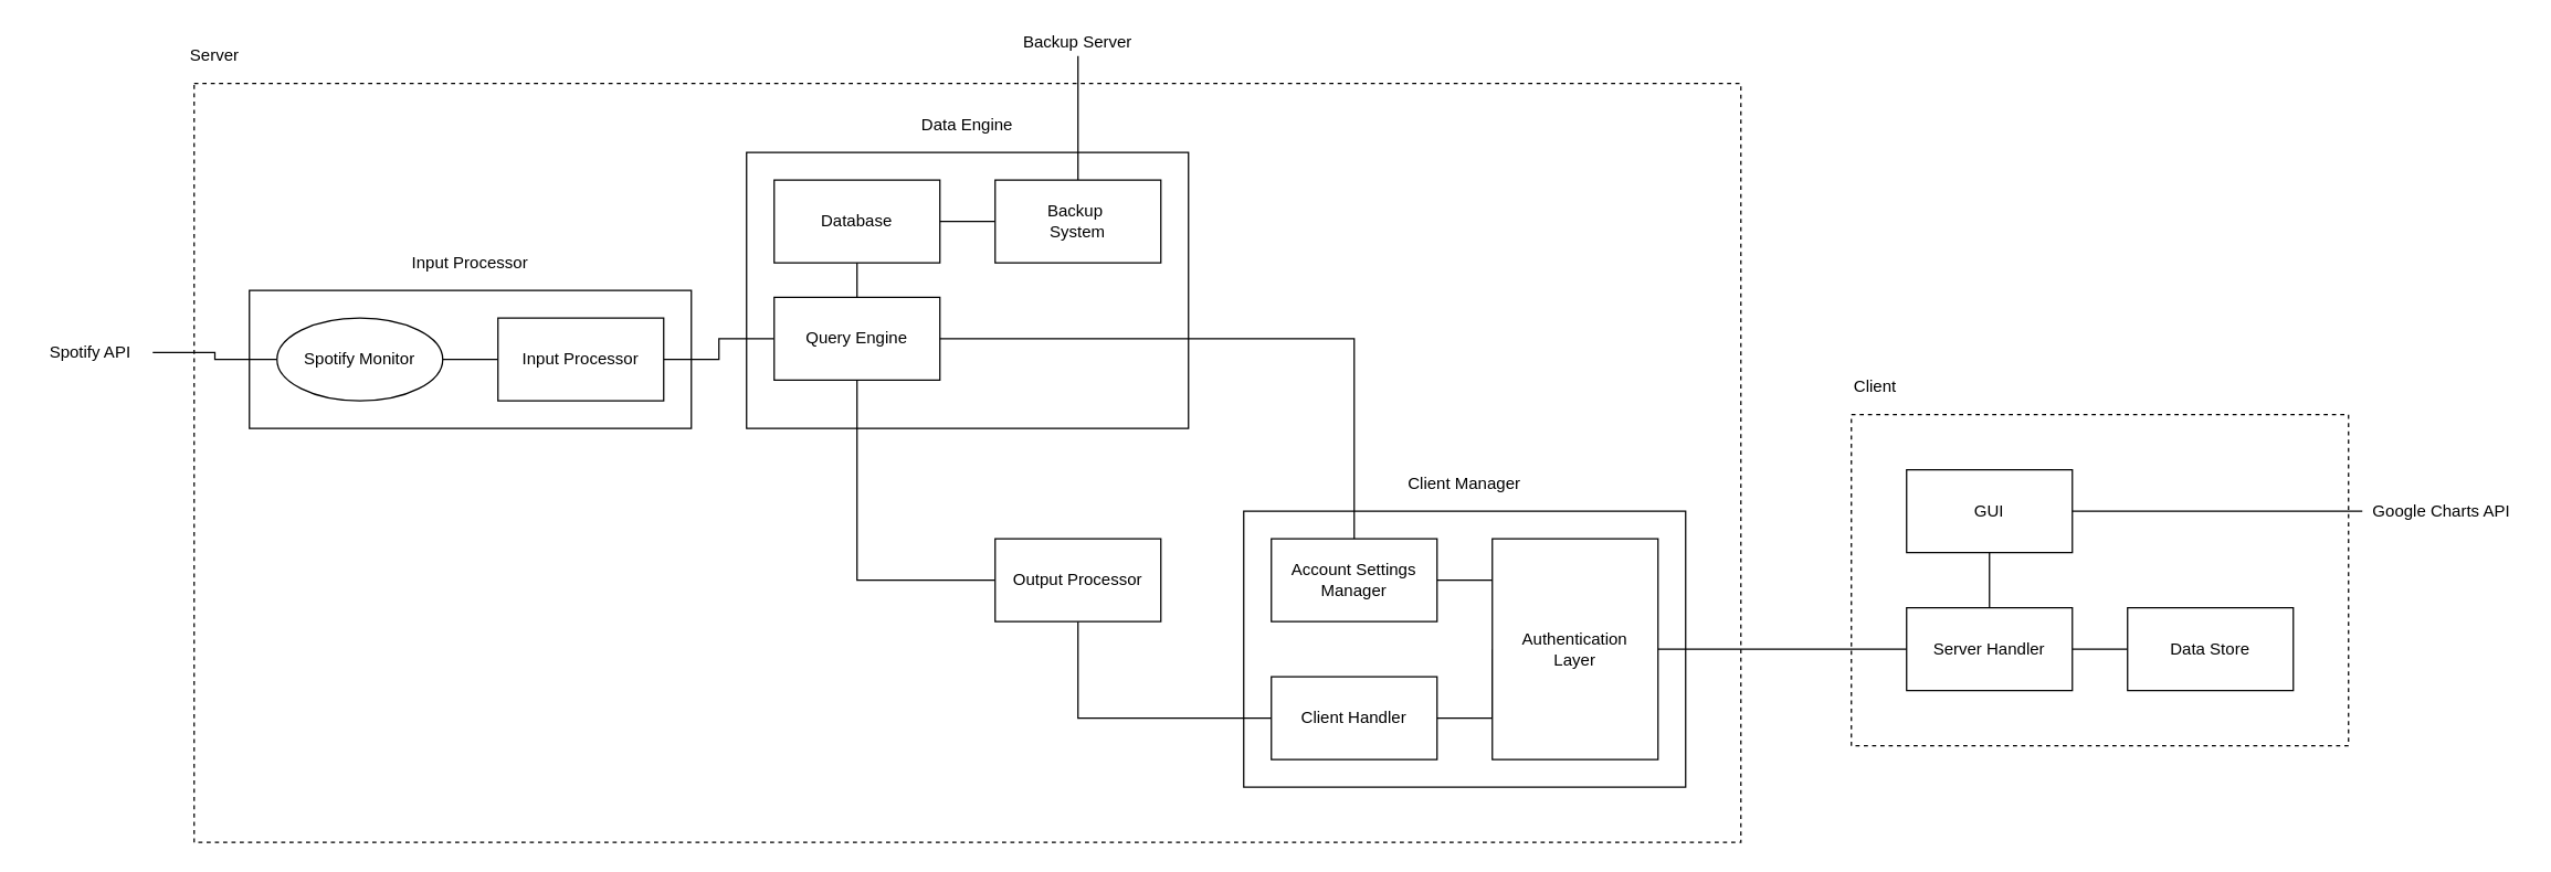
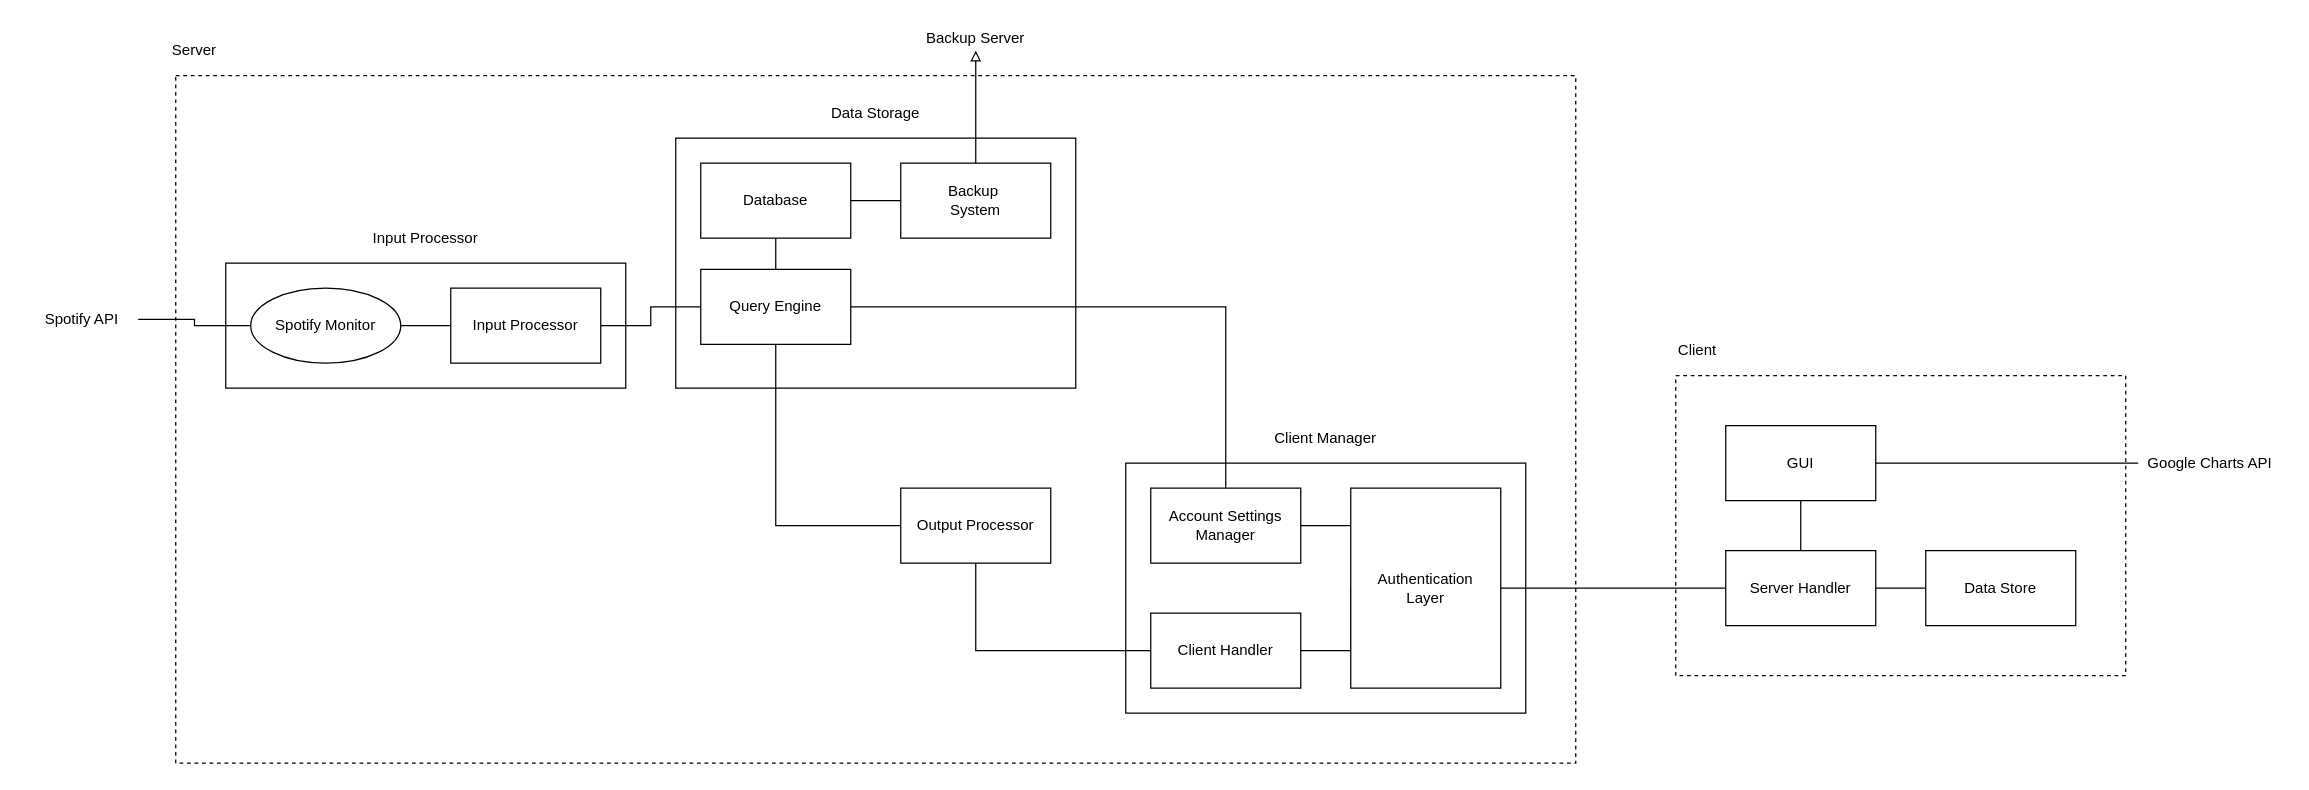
  <mxCell id="0" />
  <mxCell id="1" parent="0" />
  <mxCell id="2" value="" style="rounded=0;whiteSpace=wrap;html=1;fillColor=none;dashed=1;" parent="1" vertex="1"><mxGeometry x="140" y="60" width="1120" height="550" as="geometry" /></mxCell>
  <mxCell id="3" value="" style="rounded=0;whiteSpace=wrap;html=1;fillColor=none;" parent="1" vertex="1"><mxGeometry x="540" y="110" width="320" height="200" as="geometry" /></mxCell>
  <mxCell id="4" style="edgeStyle=orthogonalEdgeStyle;rounded=0;orthogonalLoop=1;jettySize=auto;html=1;endArrow=none;endFill=0;" parent="1" source="5" target="10" edge="1"><mxGeometry relative="1" as="geometry" /></mxCell>
  <mxCell id="5" value="Database" style="rounded=0;whiteSpace=wrap;html=1;" parent="1" vertex="1"><mxGeometry x="560" y="130" width="120" height="60" as="geometry" /></mxCell>
  <mxCell id="6" style="edgeStyle=orthogonalEdgeStyle;rounded=0;orthogonalLoop=1;jettySize=auto;html=1;entryX=0.5;entryY=1;entryDx=0;entryDy=0;endArrow=none;endFill=0;" parent="1" source="8" target="5" edge="1"><mxGeometry relative="1" as="geometry"><Array as="points"><mxPoint x="620" y="200" /><mxPoint x="620" y="200" /></Array></mxGeometry></mxCell>
  <mxCell id="7" style="edgeStyle=orthogonalEdgeStyle;rounded=0;orthogonalLoop=1;jettySize=auto;html=1;endArrow=none;endFill=0;" parent="1" source="8" target="25" edge="1"><mxGeometry relative="1" as="geometry" /></mxCell>
  <mxCell id="8" value="Query Engine" style="rounded=0;whiteSpace=wrap;html=1;" parent="1" vertex="1"><mxGeometry x="560" y="215" width="120" height="60" as="geometry" /></mxCell>
- <mxCell id="9" style="edgeStyle=orthogonalEdgeStyle;rounded=0;orthogonalLoop=1;jettySize=auto;html=1;endArrow=none;endFill=0;" parent="1" source="10" target="26" edge="1"><mxGeometry relative="1" as="geometry"><mxPoint x="780" y="60" as="targetPoint" /></mxGeometry></mxCell>
+ <mxCell id="9" style="edgeStyle=orthogonalEdgeStyle;rounded=0;orthogonalLoop=1;jettySize=auto;html=1;endArrow=block;endFill=0;" parent="1" source="10" target="26" edge="1"><mxGeometry relative="1" as="geometry"><mxPoint x="780" y="60" as="targetPoint" /></mxGeometry></mxCell>
  <mxCell id="10" value="Backup&amp;nbsp;&lt;br&gt;System" style="rounded=0;whiteSpace=wrap;html=1;" parent="1" vertex="1"><mxGeometry x="720" y="130" width="120" height="60" as="geometry" /></mxCell>
- <mxCell id="11" value="Data Engine" style="text;html=1;strokeColor=none;fillColor=none;align=center;verticalAlign=middle;whiteSpace=wrap;rounded=0;" parent="1" vertex="1"><mxGeometry x="655" y="80" width="90" height="20" as="geometry" /></mxCell>
+ <mxCell id="11" value="Data Storage" style="text;html=1;strokeColor=none;fillColor=none;align=center;verticalAlign=middle;whiteSpace=wrap;rounded=0;" parent="1" vertex="1"><mxGeometry x="655" y="80" width="90" height="20" as="geometry" /></mxCell>
  <mxCell id="12" value="" style="rounded=0;whiteSpace=wrap;html=1;fillColor=none;" parent="1" vertex="1"><mxGeometry x="900" y="370" width="320" height="200" as="geometry" /></mxCell>
  <mxCell id="13" style="edgeStyle=orthogonalEdgeStyle;rounded=0;orthogonalLoop=1;jettySize=auto;html=1;entryX=0;entryY=0.5;entryDx=0;entryDy=0;endArrow=none;endFill=0;" parent="1" source="15" target="16" edge="1"><mxGeometry relative="1" as="geometry"><Array as="points"><mxPoint x="1080" y="520" /></Array></mxGeometry></mxCell>
  <mxCell id="14" style="edgeStyle=orthogonalEdgeStyle;rounded=0;orthogonalLoop=1;jettySize=auto;html=1;endArrow=none;endFill=0;" parent="1" source="15" target="18" edge="1"><mxGeometry relative="1" as="geometry" /></mxCell>
  <mxCell id="15" value="Client Handler" style="rounded=0;whiteSpace=wrap;html=1;" parent="1" vertex="1"><mxGeometry x="920" y="490" width="120" height="60" as="geometry" /></mxCell>
  <mxCell id="16" value="Authentication&lt;br&gt;Layer" style="rounded=0;whiteSpace=wrap;html=1;" parent="1" vertex="1"><mxGeometry x="1080" y="390" width="120" height="160" as="geometry" /></mxCell>
  <mxCell id="17" style="edgeStyle=orthogonalEdgeStyle;rounded=0;orthogonalLoop=1;jettySize=auto;html=1;endArrow=none;endFill=0;" parent="1" source="18" target="8" edge="1"><mxGeometry relative="1" as="geometry" /></mxCell>
  <mxCell id="18" value="Output Processor" style="rounded=0;whiteSpace=wrap;html=1;" parent="1" vertex="1"><mxGeometry x="720" y="390" width="120" height="60" as="geometry" /></mxCell>
  <mxCell id="19" value="Client Manager" style="text;html=1;strokeColor=none;fillColor=none;align=center;verticalAlign=middle;whiteSpace=wrap;rounded=0;" parent="1" vertex="1"><mxGeometry x="1015" y="340" width="90" height="20" as="geometry" /></mxCell>
  <mxCell id="20" value="" style="rounded=0;whiteSpace=wrap;html=1;fillColor=none;" parent="1" vertex="1"><mxGeometry x="180" y="210" width="320" height="100" as="geometry" /></mxCell>
  <mxCell id="21" style="edgeStyle=orthogonalEdgeStyle;rounded=0;orthogonalLoop=1;jettySize=auto;html=1;entryX=1;entryY=0.5;entryDx=0;entryDy=0;endArrow=none;endFill=0;" parent="1" source="22" target="30" edge="1"><mxGeometry relative="1" as="geometry" /></mxCell>
  <mxCell id="22" value="Spotify Monitor" style="ellipse;whiteSpace=wrap;html=1;" parent="1" vertex="1"><mxGeometry x="200" y="230" width="120" height="60" as="geometry" /></mxCell>
  <mxCell id="23" value="Input Processor" style="text;html=1;strokeColor=none;fillColor=none;align=center;verticalAlign=middle;whiteSpace=wrap;rounded=0;" parent="1" vertex="1"><mxGeometry x="295" y="180" width="90" height="20" as="geometry" /></mxCell>
  <mxCell id="24" style="edgeStyle=orthogonalEdgeStyle;rounded=0;orthogonalLoop=1;jettySize=auto;html=1;endArrow=none;endFill=0;" parent="1" source="25" target="22" edge="1"><mxGeometry relative="1" as="geometry" /></mxCell>
  <mxCell id="25" value="Input Processor" style="rounded=0;whiteSpace=wrap;html=1;" parent="1" vertex="1"><mxGeometry x="360" y="230" width="120" height="60" as="geometry" /></mxCell>
  <mxCell id="26" value="Backup Server" style="text;html=1;strokeColor=none;fillColor=none;align=center;verticalAlign=middle;whiteSpace=wrap;rounded=0;" parent="1" vertex="1"><mxGeometry x="735" y="20" width="90" height="20" as="geometry" /></mxCell>
  <mxCell id="27" style="edgeStyle=orthogonalEdgeStyle;rounded=0;orthogonalLoop=1;jettySize=auto;html=1;endArrow=none;endFill=0;" parent="1" source="29" target="16" edge="1"><mxGeometry relative="1" as="geometry"><Array as="points"><mxPoint x="1070" y="420" /><mxPoint x="1070" y="420" /></Array></mxGeometry></mxCell>
  <mxCell id="28" style="edgeStyle=orthogonalEdgeStyle;rounded=0;orthogonalLoop=1;jettySize=auto;html=1;entryX=1;entryY=0.5;entryDx=0;entryDy=0;endArrow=none;endFill=0;exitX=0.5;exitY=0;exitDx=0;exitDy=0;" parent="1" source="29" target="8" edge="1"><mxGeometry relative="1" as="geometry" /></mxCell>
  <mxCell id="29" value="Account Settings Manager" style="rounded=0;whiteSpace=wrap;html=1;" parent="1" vertex="1"><mxGeometry x="920" y="390" width="120" height="60" as="geometry" /></mxCell>
  <mxCell id="30" value="Spotify API" style="text;html=1;strokeColor=none;fillColor=none;align=center;verticalAlign=middle;whiteSpace=wrap;rounded=0;" parent="1" vertex="1"><mxGeometry x="20" y="245" width="90" height="20" as="geometry" /></mxCell>
  <mxCell id="31" value="" style="rounded=0;whiteSpace=wrap;html=1;fillColor=none;dashed=1;" parent="1" vertex="1"><mxGeometry x="1340" y="300" width="360" height="240" as="geometry" /></mxCell>
  <mxCell id="32" style="edgeStyle=orthogonalEdgeStyle;rounded=0;orthogonalLoop=1;jettySize=auto;html=1;entryX=1;entryY=0.5;entryDx=0;entryDy=0;endArrow=none;endFill=0;" parent="1" source="35" target="16" edge="1"><mxGeometry relative="1" as="geometry" /></mxCell>
  <mxCell id="33" style="edgeStyle=orthogonalEdgeStyle;rounded=0;orthogonalLoop=1;jettySize=auto;html=1;endArrow=none;endFill=0;" parent="1" source="35" target="36" edge="1"><mxGeometry relative="1" as="geometry" /></mxCell>
  <mxCell id="34" style="edgeStyle=orthogonalEdgeStyle;rounded=0;orthogonalLoop=1;jettySize=auto;html=1;endArrow=none;endFill=0;" parent="1" source="35" target="37" edge="1"><mxGeometry relative="1" as="geometry" /></mxCell>
  <mxCell id="35" value="Server Handler" style="rounded=0;whiteSpace=wrap;html=1;" parent="1" vertex="1"><mxGeometry x="1380" y="440" width="120" height="60" as="geometry" /></mxCell>
  <mxCell id="36" value="Data Store" style="rounded=0;whiteSpace=wrap;html=1;" parent="1" vertex="1"><mxGeometry x="1540" y="440" width="120" height="60" as="geometry" /></mxCell>
  <mxCell id="37" value="GUI" style="rounded=0;whiteSpace=wrap;html=1;" parent="1" vertex="1"><mxGeometry x="1380" y="340" width="120" height="60" as="geometry" /></mxCell>
  <mxCell id="38" style="edgeStyle=orthogonalEdgeStyle;rounded=0;orthogonalLoop=1;jettySize=auto;html=1;endArrow=none;endFill=0;" parent="1" source="39" target="37" edge="1"><mxGeometry relative="1" as="geometry" /></mxCell>
  <mxCell id="39" value="Google Charts API" style="text;html=1;strokeColor=none;fillColor=none;align=center;verticalAlign=middle;whiteSpace=wrap;rounded=0;" parent="1" vertex="1"><mxGeometry x="1710" y="360" width="115" height="20" as="geometry" /></mxCell>
  <mxCell id="40" value="Client" style="text;html=1;strokeColor=none;fillColor=none;align=center;verticalAlign=middle;whiteSpace=wrap;rounded=0;" parent="1" vertex="1"><mxGeometry x="1300" y="270" width="115" height="20" as="geometry" /></mxCell>
  <mxCell id="41" value="Server" style="text;html=1;strokeColor=none;fillColor=none;align=center;verticalAlign=middle;whiteSpace=wrap;rounded=0;" parent="1" vertex="1"><mxGeometry x="110" y="30" width="90" height="20" as="geometry" /></mxCell>
